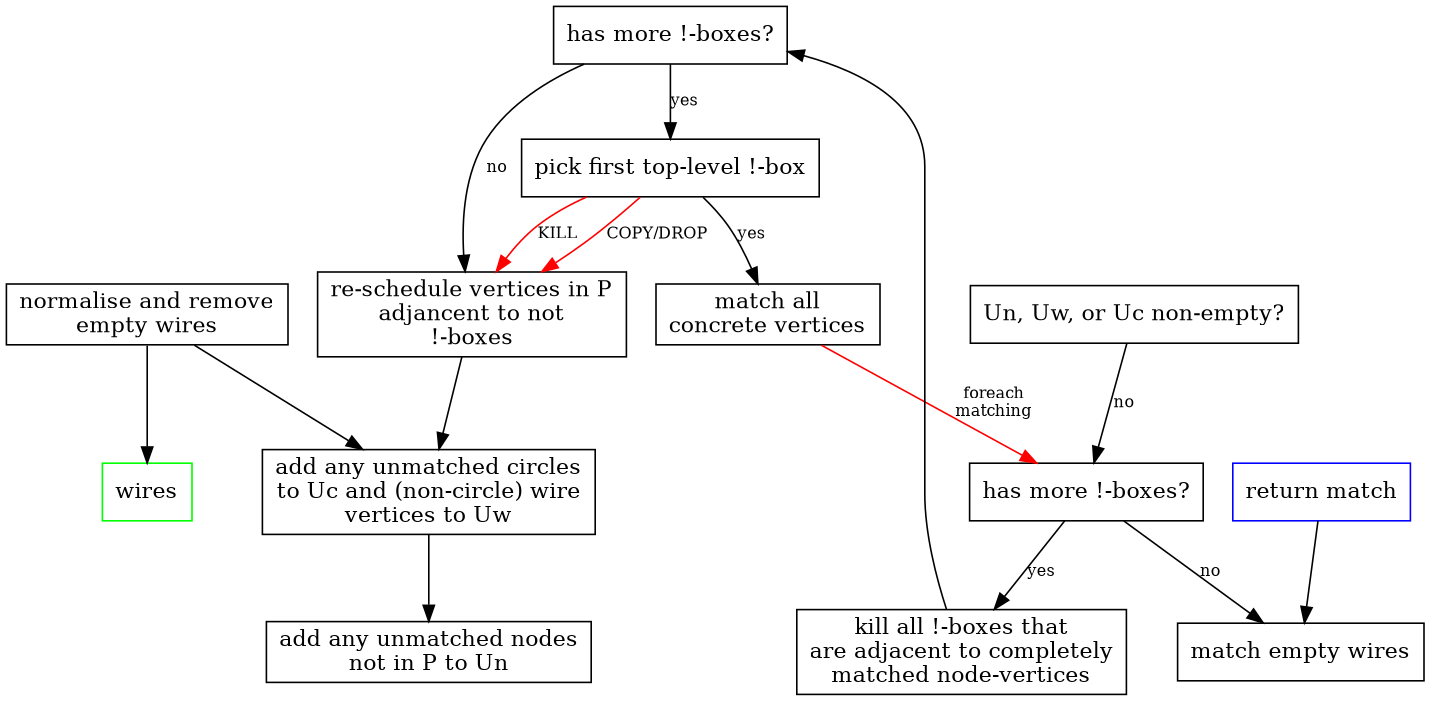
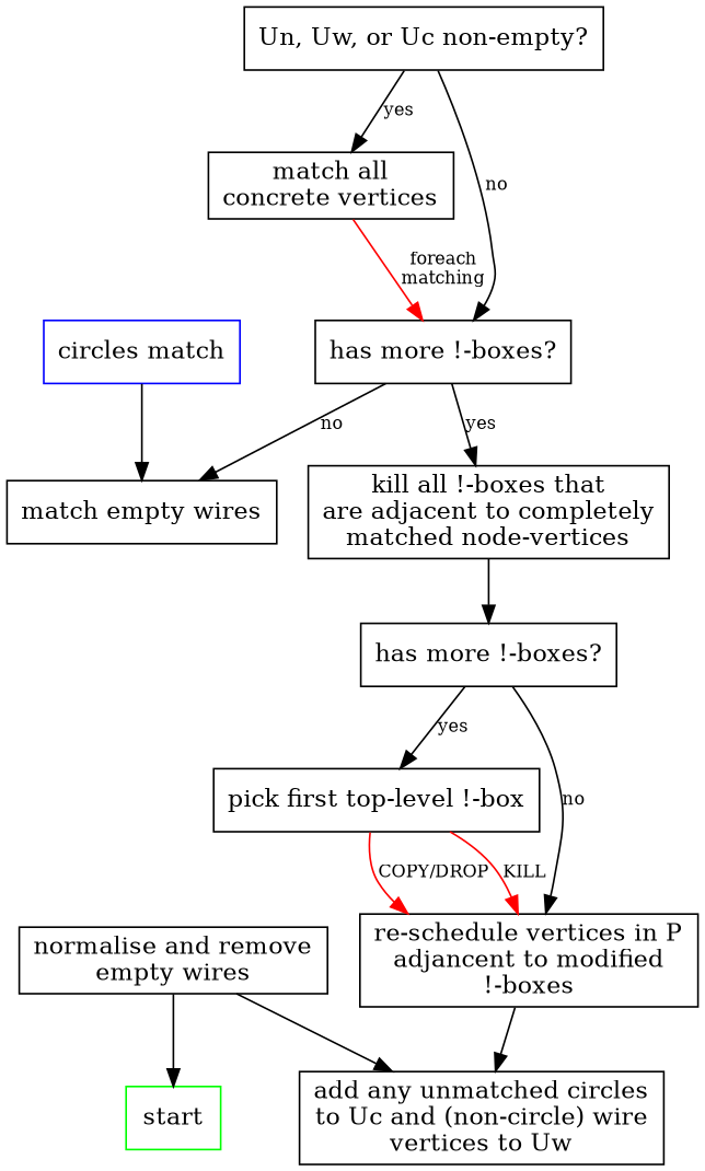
  digraph {
    fontname="DejaVu Serif"
    node [fontname="DejaVu Serif" shape=box]
    edge [fontname="DejaVu Serif" fontsize=10]
-   start [color=green label=wires]
+   start [color=green]
    n2 [label="normalise and remove\nempty wires"]
    n3 [label="add any unmatched circles\nto Uc and (non-circle) wire\nvertices to Uw"]
-   n4 [label="add any unmatched nodes\nnot in P to Un"]
    n5 [label="Un, Uw, or Uc non-empty?"]
    n6 [label="match all\nconcrete vertices"]
    n7 [label="has more !-boxes?"]
    n8 [label="kill all !-boxes that\nare adjacent to completely\nmatched node-vertices"]
    n9 [label="match empty wires"]
    n10 [label="has more !-boxes?"]
    n11 [label="pick first top-level !-box"]
-   n12 [label="re-schedule vertices in P\nadjancent to not\n!-boxes"]
-   n13 [color=blue label="return match"]
+   n12 [label="re-schedule vertices in P\nadjancent to modified\n!-boxes"]
+   n13 [color=blue label="circles match"]
    n2 -> start
    n2 -> n3
-   n3 -> n4
-   n11 -> n6 [label=yes]
+   n5 -> n6 [label=yes]
    n5 -> n7 [label=no]
    n6 -> n7 [color=red label="foreach\nmatching"]
    n7 -> n8 [label=yes]
    n7 -> n9 [label=no]
    n8 -> n10
    n10 -> n11 [label=yes]
    n10 -> n12 [label=no]
    n11 -> n12 [color=red label="COPY/DROP"]
    n11 -> n12 [color=red label=KILL]
    n12 -> n3
    n13 -> n9
  }
